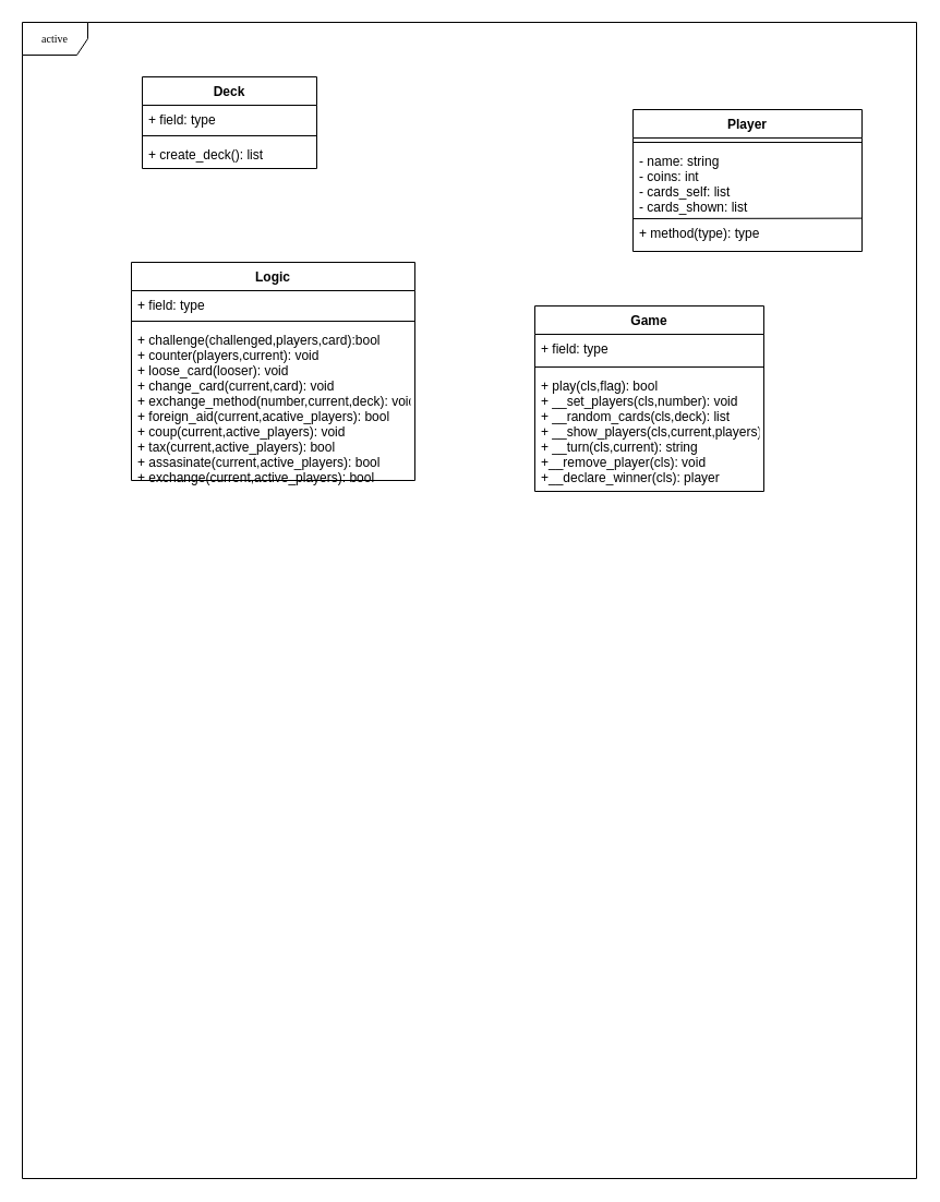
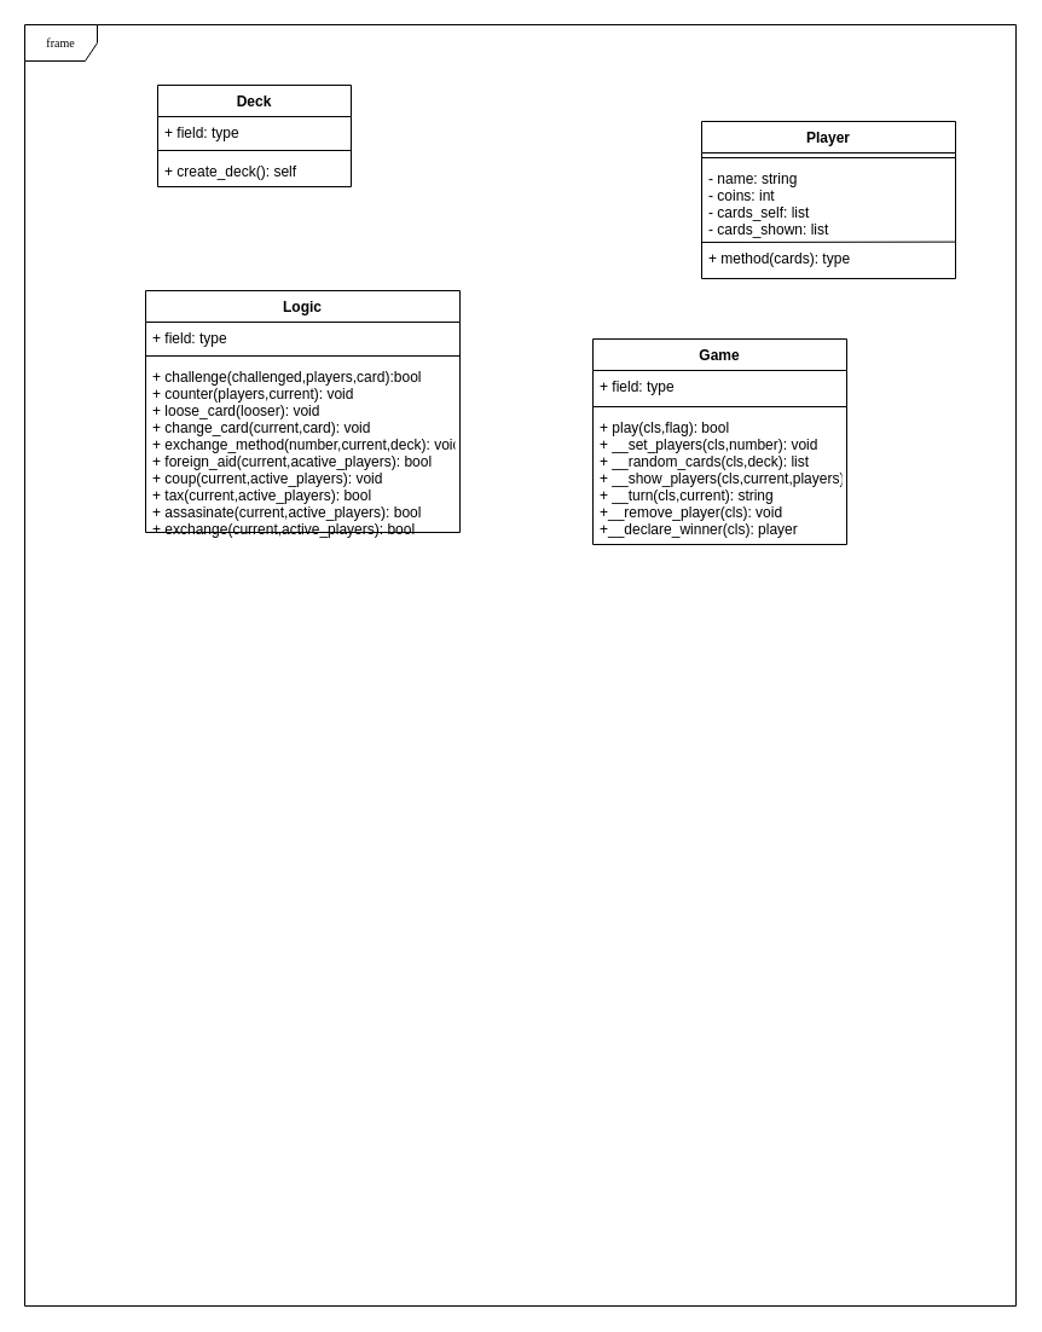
  <mxCell id="0" />
  <mxCell id="1" parent="0" />
- <mxCell id="2" value="active" style="shape=umlFrame;whiteSpace=wrap;html=1;rounded=0;shadow=0;comic=0;labelBackgroundColor=none;strokeWidth=1;fontFamily=Verdana;fontSize=10;align=center;" parent="1" vertex="1"><mxGeometry x="20" y="20" width="820" height="1060" as="geometry" /></mxCell>
+ <mxCell id="2" value="frame" style="shape=umlFrame;whiteSpace=wrap;html=1;rounded=0;shadow=0;comic=0;labelBackgroundColor=none;strokeWidth=1;fontFamily=Verdana;fontSize=10;align=center;" parent="1" vertex="1"><mxGeometry x="20" y="20" width="820" height="1060" as="geometry" /></mxCell>
  <mxCell id="3" value="Player" style="swimlane;fontStyle=1;align=center;verticalAlign=top;childLayout=stackLayout;horizontal=1;startSize=26;horizontalStack=0;resizeParent=1;resizeParentMax=0;resizeLast=0;collapsible=1;marginBottom=0;" vertex="1" parent="1"><mxGeometry x="580" y="100" width="210" height="130" as="geometry" /></mxCell>
  <mxCell id="4" value="" style="line;strokeWidth=1;fillColor=none;align=left;verticalAlign=middle;spacingTop=-1;spacingLeft=3;spacingRight=3;rotatable=0;labelPosition=right;points=[];portConstraint=eastwest;" vertex="1" parent="3"><mxGeometry y="26" width="210" height="8" as="geometry" /></mxCell>
  <mxCell id="5" value="- name: string&#10;- coins: int&#10;- cards_self: list&#10;- cards_shown: list" style="text;strokeColor=none;fillColor=none;align=left;verticalAlign=top;spacingLeft=4;spacingRight=4;overflow=hidden;rotatable=0;points=[[0,0.5],[1,0.5]];portConstraint=eastwest;" vertex="1" parent="3"><mxGeometry y="34" width="210" height="66" as="geometry" /></mxCell>
  <mxCell id="6" value="" style="endArrow=none;html=1;entryX=0.998;entryY=-0.013;entryDx=0;entryDy=0;entryPerimeter=0;" edge="1" parent="3" target="7"><mxGeometry width="50" height="50" relative="1" as="geometry"><mxPoint y="100" as="sourcePoint" /><mxPoint x="50" y="50" as="targetPoint" /></mxGeometry></mxCell>
- <mxCell id="7" value="+ method(type): type" style="text;strokeColor=none;fillColor=none;align=left;verticalAlign=top;spacingLeft=4;spacingRight=4;overflow=hidden;rotatable=0;points=[[0,0.5],[1,0.5]];portConstraint=eastwest;labelBorderColor=none;" vertex="1" parent="3"><mxGeometry y="100" width="210" height="30" as="geometry" /></mxCell>
+ <mxCell id="7" value="+ method(cards): type" style="text;strokeColor=none;fillColor=none;align=left;verticalAlign=top;spacingLeft=4;spacingRight=4;overflow=hidden;rotatable=0;points=[[0,0.5],[1,0.5]];portConstraint=eastwest;labelBorderColor=none;" vertex="1" parent="3"><mxGeometry y="100" width="210" height="30" as="geometry" /></mxCell>
  <mxCell id="8" value="Deck" style="swimlane;fontStyle=1;align=center;verticalAlign=top;childLayout=stackLayout;horizontal=1;startSize=26;horizontalStack=0;resizeParent=1;resizeParentMax=0;resizeLast=0;collapsible=1;marginBottom=0;" vertex="1" parent="1"><mxGeometry x="130" y="70" width="160" height="84" as="geometry" /></mxCell>
  <mxCell id="9" value="+ field: type" style="text;strokeColor=none;fillColor=none;align=left;verticalAlign=top;spacingLeft=4;spacingRight=4;overflow=hidden;rotatable=0;points=[[0,0.5],[1,0.5]];portConstraint=eastwest;" vertex="1" parent="8"><mxGeometry y="26" width="160" height="24" as="geometry" /></mxCell>
  <mxCell id="10" value="" style="line;strokeWidth=1;fillColor=none;align=left;verticalAlign=middle;spacingTop=-1;spacingLeft=3;spacingRight=3;rotatable=0;labelPosition=right;points=[];portConstraint=eastwest;" vertex="1" parent="8"><mxGeometry y="50" width="160" height="8" as="geometry" /></mxCell>
- <mxCell id="11" value="+ create_deck(): list" style="text;strokeColor=none;fillColor=none;align=left;verticalAlign=top;spacingLeft=4;spacingRight=4;overflow=hidden;rotatable=0;points=[[0,0.5],[1,0.5]];portConstraint=eastwest;" vertex="1" parent="8"><mxGeometry y="58" width="160" height="26" as="geometry" /></mxCell>
+ <mxCell id="11" value="+ create_deck(): self" style="text;strokeColor=none;fillColor=none;align=left;verticalAlign=top;spacingLeft=4;spacingRight=4;overflow=hidden;rotatable=0;points=[[0,0.5],[1,0.5]];portConstraint=eastwest;" vertex="1" parent="8"><mxGeometry y="58" width="160" height="26" as="geometry" /></mxCell>
  <mxCell id="12" value="Logic" style="swimlane;fontStyle=1;align=center;verticalAlign=top;childLayout=stackLayout;horizontal=1;startSize=26;horizontalStack=0;resizeParent=1;resizeParentMax=0;resizeLast=0;collapsible=1;marginBottom=0;" vertex="1" parent="1"><mxGeometry x="120" y="240" width="260" height="200" as="geometry"><mxRectangle x="110" y="240" width="60" height="26" as="alternateBounds" /></mxGeometry></mxCell>
  <mxCell id="13" value="+ field: type" style="text;strokeColor=none;fillColor=none;align=left;verticalAlign=top;spacingLeft=4;spacingRight=4;overflow=hidden;rotatable=0;points=[[0,0.5],[1,0.5]];portConstraint=eastwest;" vertex="1" parent="12"><mxGeometry y="26" width="260" height="24" as="geometry" /></mxCell>
  <mxCell id="14" value="" style="line;strokeWidth=1;fillColor=none;align=left;verticalAlign=middle;spacingTop=-1;spacingLeft=3;spacingRight=3;rotatable=0;labelPosition=right;points=[];portConstraint=eastwest;" vertex="1" parent="12"><mxGeometry y="50" width="260" height="8" as="geometry" /></mxCell>
  <mxCell id="15" value="+ challenge(challenged,players,card):bool&#10;+ counter(players,current): void&#10;+ loose_card(looser): void&#10;+ change_card(current,card): void&#10;+ exchange_method(number,current,deck): void&#10;+ foreign_aid(current,acative_players): bool&#10;+ coup(current,active_players): void&#10;+ tax(current,active_players): bool&#10;+ assasinate(current,active_players): bool&#10;+ exchange(current,active_players): bool&#10;+ steal(current,active_players): bool" style="text;strokeColor=none;fillColor=none;align=left;verticalAlign=top;spacingLeft=4;spacingRight=4;overflow=hidden;rotatable=0;points=[[0,0.5],[1,0.5]];portConstraint=eastwest;" vertex="1" parent="12"><mxGeometry y="58" width="260" height="142" as="geometry" /></mxCell>
  <mxCell id="16" value="Game" style="swimlane;fontStyle=1;align=center;verticalAlign=top;childLayout=stackLayout;horizontal=1;startSize=26;horizontalStack=0;resizeParent=1;resizeParentMax=0;resizeLast=0;collapsible=1;marginBottom=0;" vertex="1" parent="1"><mxGeometry x="490" y="280" width="210" height="170" as="geometry" /></mxCell>
  <mxCell id="17" value="+ field: type" style="text;strokeColor=none;fillColor=none;align=left;verticalAlign=top;spacingLeft=4;spacingRight=4;overflow=hidden;rotatable=0;points=[[0,0.5],[1,0.5]];portConstraint=eastwest;" vertex="1" parent="16"><mxGeometry y="26" width="210" height="26" as="geometry" /></mxCell>
  <mxCell id="18" value="" style="line;strokeWidth=1;fillColor=none;align=left;verticalAlign=middle;spacingTop=-1;spacingLeft=3;spacingRight=3;rotatable=0;labelPosition=right;points=[];portConstraint=eastwest;" vertex="1" parent="16"><mxGeometry y="52" width="210" height="8" as="geometry" /></mxCell>
  <mxCell id="19" value="+ play(cls,flag): bool&#10;+ __set_players(cls,number): void&#10;+ __random_cards(cls,deck): list&#10;+ __show_players(cls,current,players): void&#10;+ __turn(cls,current): string&#10;+__remove_player(cls): void&#10;+__declare_winner(cls): player " style="text;strokeColor=none;fillColor=none;align=left;verticalAlign=top;spacingLeft=4;spacingRight=4;overflow=hidden;rotatable=0;points=[[0,0.5],[1,0.5]];portConstraint=eastwest;" vertex="1" parent="16"><mxGeometry y="60" width="210" height="110" as="geometry" /></mxCell>
